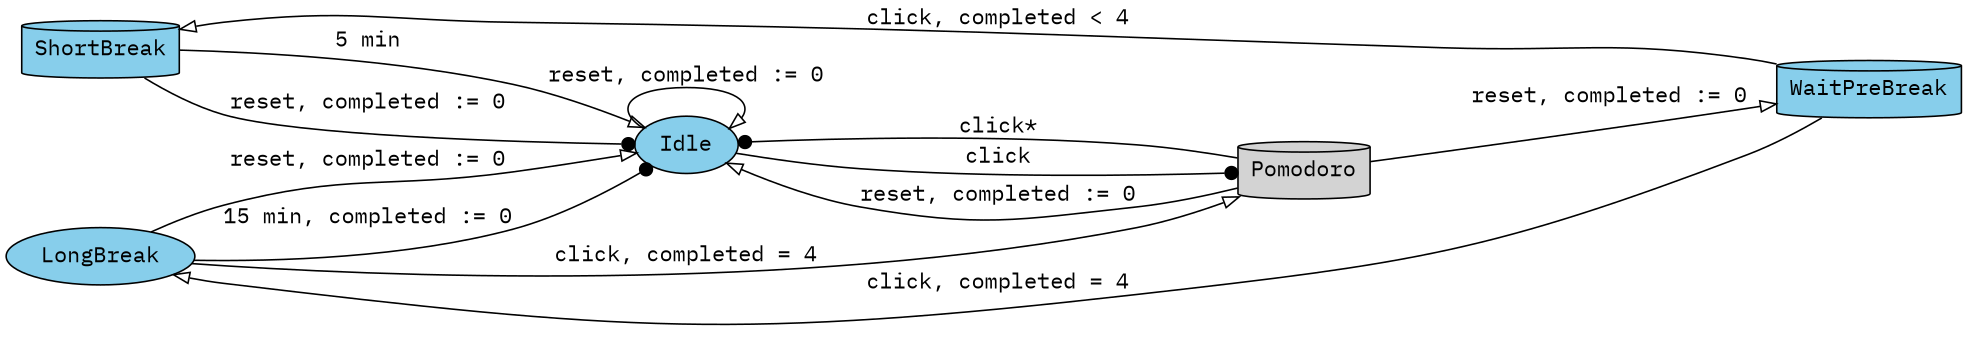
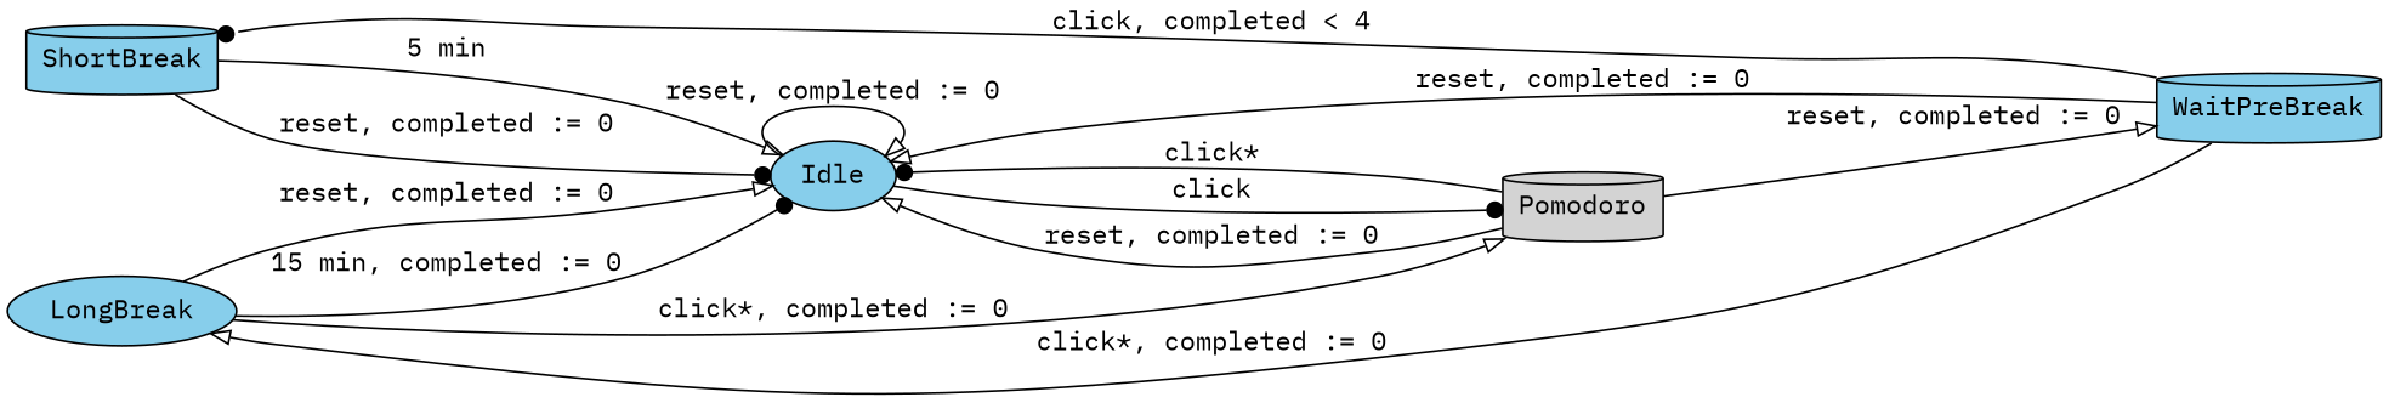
  digraph {
    fontname="IBM Plex Mono"
    rankdir=LR
    node [fillcolor=skyblue fontname="IBM Plex Mono" shape=cylinder style=filled]
    edge [arrowhead=onormal fontname="IBM Plex Mono"]
    ShortBreak
    LongBreak [shape=ellipse]
    Idle [shape=ellipse]
    Pomodoro [fillcolor=lightgrey]
    WaitPreBreak
    subgraph sub_1 {
      rank=same
      ShortBreak
      LongBreak
    }
    ShortBreak -> Idle [label="5 min"]
    ShortBreak -> Idle [arrowhead=dot label="reset, completed := 0"]
    LongBreak -> Idle [arrowhead=dot label="15 min, completed := 0"]
    LongBreak -> Idle [label="reset, completed := 0"]
-   LongBreak -> Pomodoro [label="click, completed = 4"]
+   LongBreak -> Pomodoro [label="click*, completed := 0"]
    Idle -> Idle [label="reset, completed := 0"]
    Idle -> Pomodoro [arrowhead=dot label=click]
    Pomodoro -> Idle [label="reset, completed := 0"]
    Pomodoro -> Idle [arrowhead=dot label="click*"]
    Pomodoro -> WaitPreBreak [label="reset, completed := 0"]
-   WaitPreBreak -> ShortBreak [label="click, completed < 4"]
-   WaitPreBreak -> LongBreak [label="click, completed = 4"]
+   WaitPreBreak -> ShortBreak [arrowhead=dot label="click, completed < 4"]
+   WaitPreBreak -> LongBreak [label="click*, completed := 0"]
+   WaitPreBreak -> Idle [label="reset, completed := 0"]
  }
